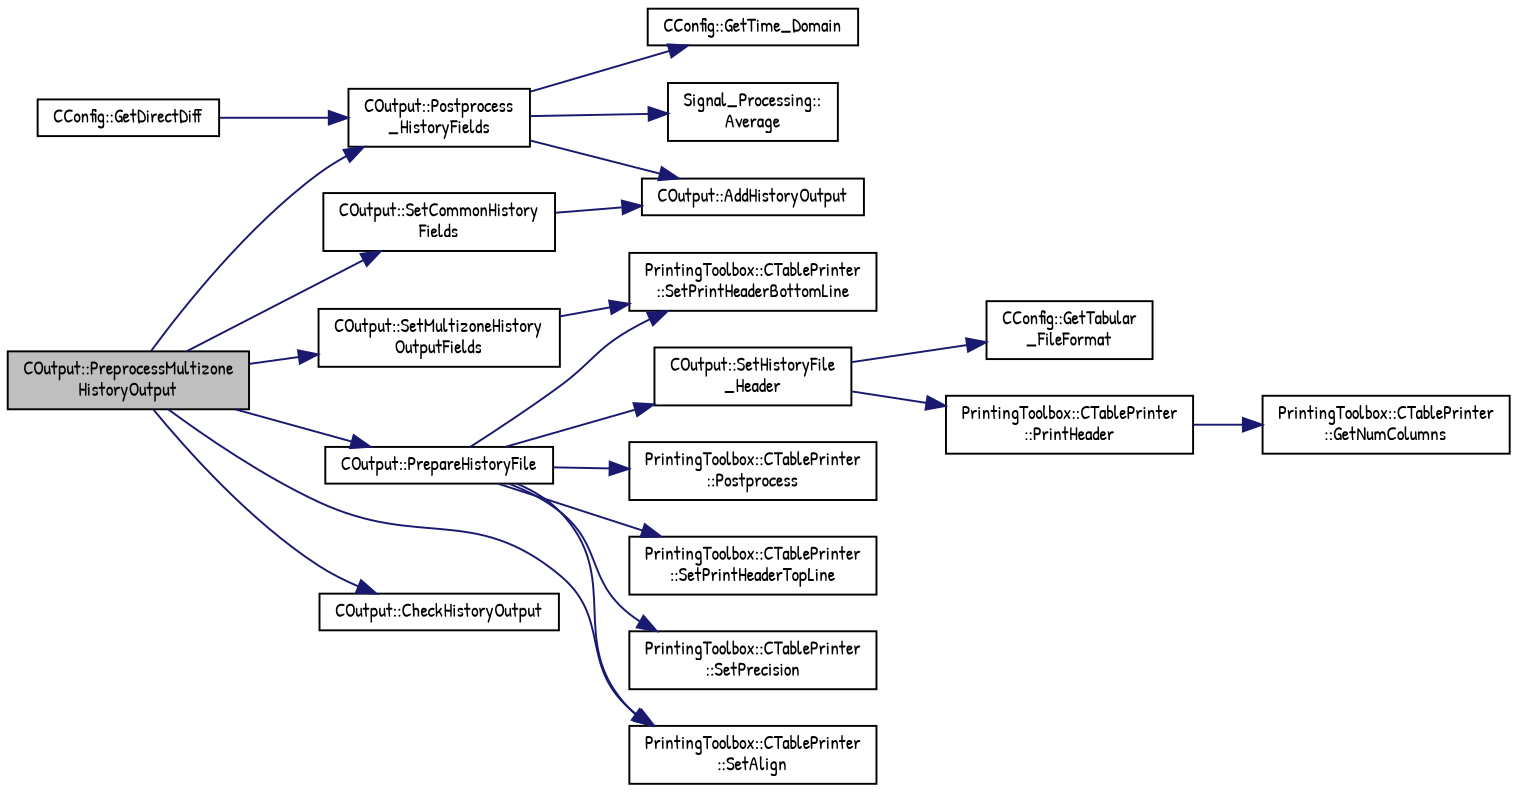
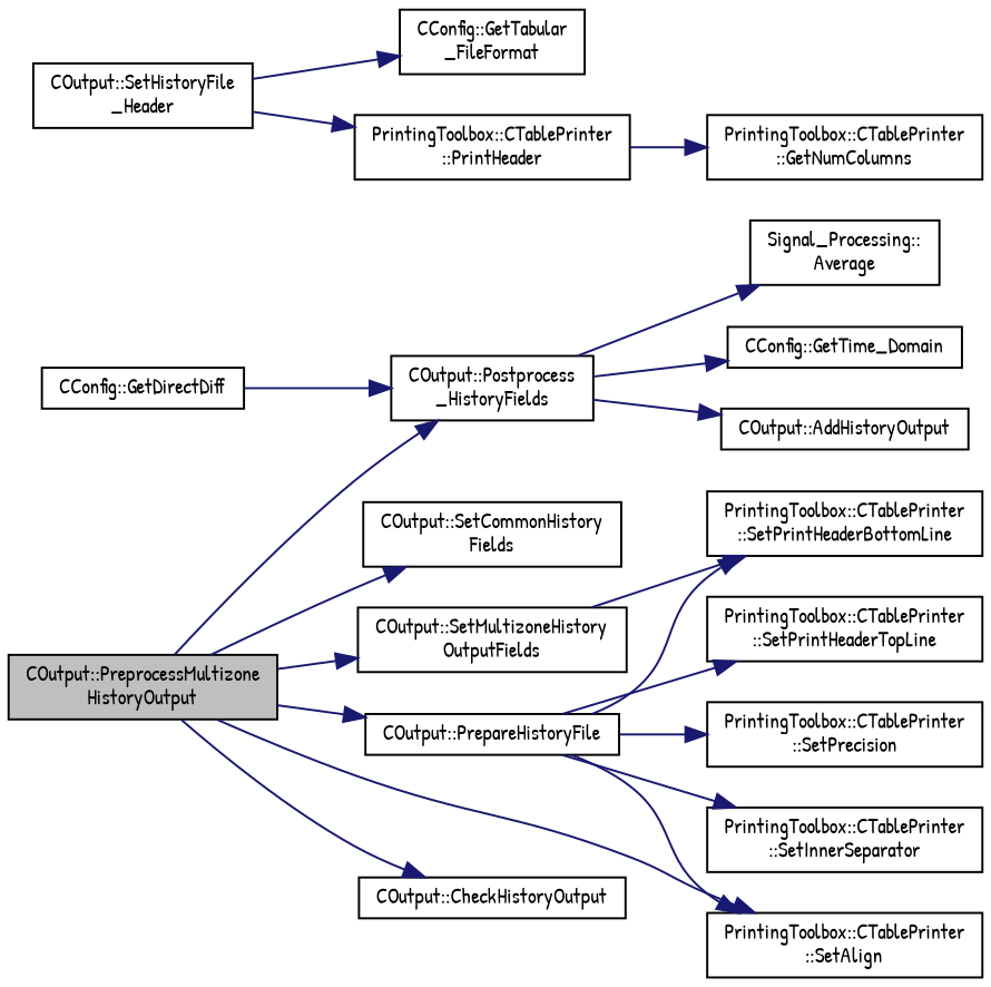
  digraph {
    fontname="Patrick Hand"
    rankdir=LR
    node [color=black fillcolor=white fontname="Patrick Hand" fontsize=10 shape=record style=filled]
    edge [color=midnightblue fontname="Patrick Hand" fontsize=10 labelfontname=Helvetica labelfontsize=10 style=solid]
    n1 [fillcolor=grey75 fontcolor=black height=0.2 label="COutput::PreprocessMultizone\lHistoryOutput" width=0.4]
    n2 [height=0.2 label="COutput::SetCommonHistory\lFields" width=0.4]
    n3 [height=0.2 label="COutput::SetMultizoneHistory\lOutputFields" width=0.4]
    n4 [height=0.2 label="COutput::Postprocess\l_HistoryFields" width=0.4]
    n5 [height=0.2 label="PrintingToolbox::CTablePrinter\l::SetAlign" width=0.4]
    n6 [height=0.2 label="COutput::CheckHistoryOutput" width=0.4]
    n7 [height=0.2 label="COutput::PrepareHistoryFile" width=0.4]
    n8 [height=0.2 label="COutput::AddHistoryOutput" width=0.4]
    n9 [height=0.2 label="PrintingToolbox::CTablePrinter\l::SetPrintHeaderBottomLine" width=0.4]
    n10 [height=0.2 label="Signal_Processing::\lAverage" width=0.4]
    n11 [height=0.2 label="CConfig::GetTime_Domain" width=0.4]
-   n12 [height=0.2 label="PrintingToolbox::CTablePrinter\l::Postprocess" width=0.4]
+   n12 [height=0.2 label="PrintingToolbox::CTablePrinter\l::SetInnerSeparator" width=0.4]
    n13 [height=0.2 label="PrintingToolbox::CTablePrinter\l::SetPrintHeaderTopLine" width=0.4]
    n14 [height=0.2 label="PrintingToolbox::CTablePrinter\l::SetPrecision" width=0.4]
    n15 [height=0.2 label="COutput::SetHistoryFile\l_Header" width=0.4]
    n16 [height=0.2 label="CConfig::GetDirectDiff" width=0.4]
    n17 [height=0.2 label="CConfig::GetTabular\l_FileFormat" width=0.4]
    n18 [height=0.2 label="PrintingToolbox::CTablePrinter\l::PrintHeader" width=0.4]
    n19 [height=0.2 label="PrintingToolbox::CTablePrinter\l::GetNumColumns" width=0.4]
    n1 -> n2
    n1 -> n3
    n1 -> n4
    n1 -> n5
    n1 -> n6
    n1 -> n7
-   n2 -> n8
    n3 -> n9
    n4 -> n8
    n4 -> n10
    n4 -> n11
    n7 -> n5
    n7 -> n9
    n7 -> n12
    n7 -> n13
    n7 -> n14
-   n7 -> n15
    n15 -> n17
    n15 -> n18
    n16 -> n4
    n18 -> n19
  }
